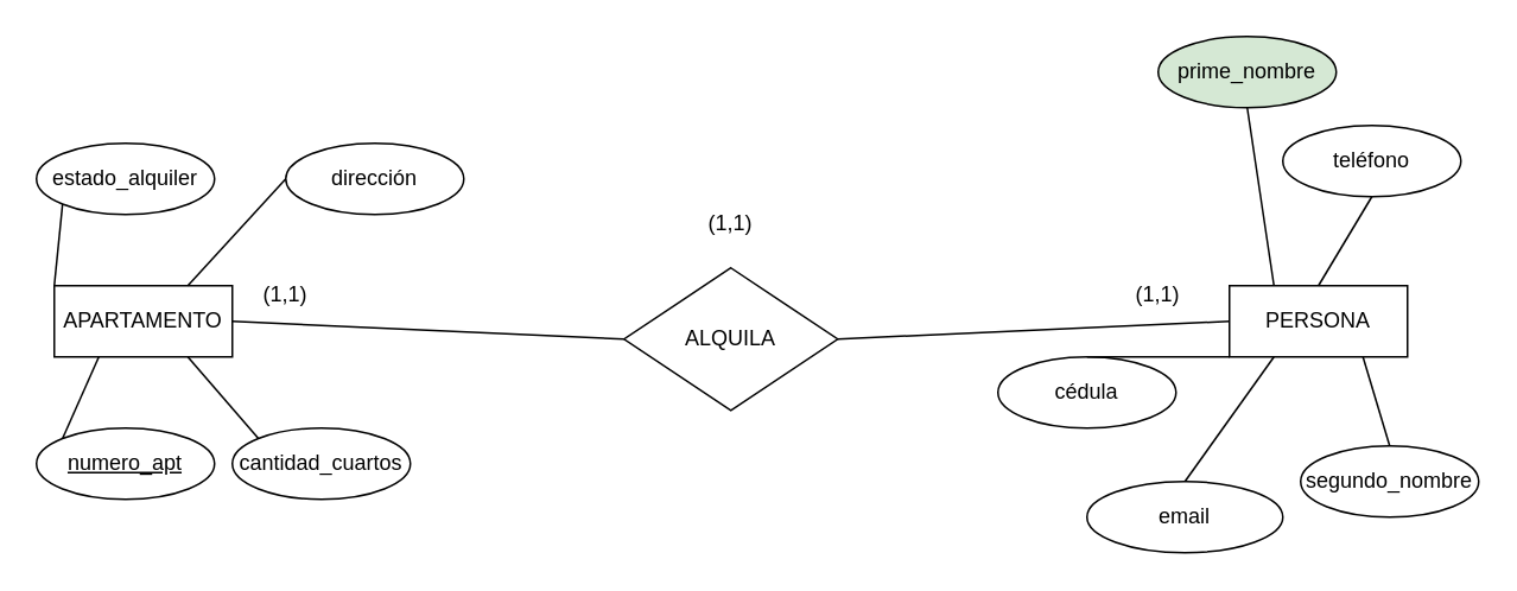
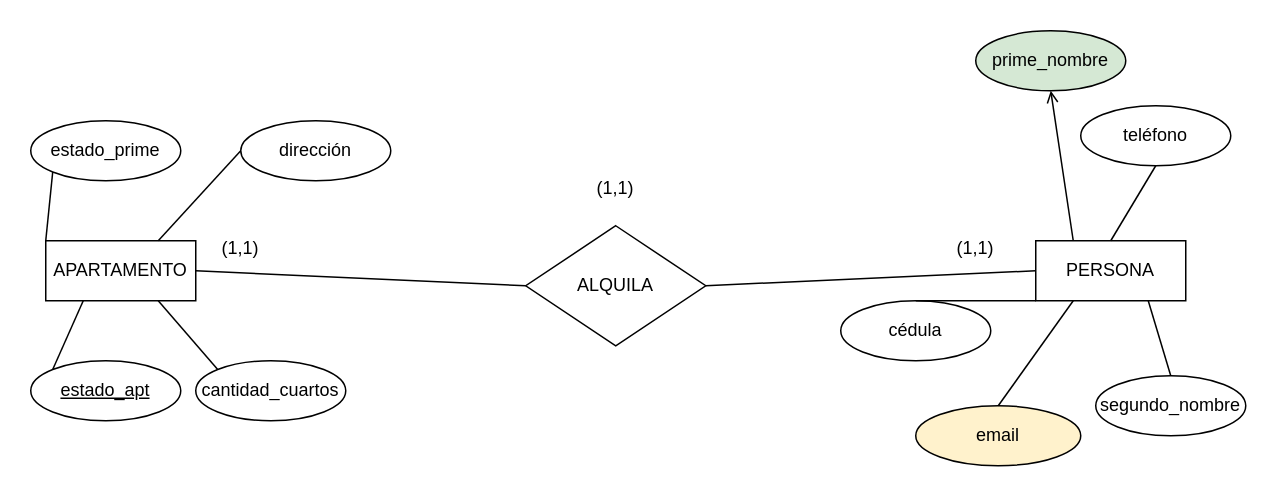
  <mxCell id="0" />
  <mxCell id="1" parent="0" />
  <mxCell id="2" value="APARTAMENTO" style="whiteSpace=wrap;html=1;align=center;" vertex="1" parent="1"><mxGeometry x="30" y="160" width="100" height="40" as="geometry" /></mxCell>
  <mxCell id="3" value="PERSONA" style="whiteSpace=wrap;html=1;align=center;" vertex="1" parent="1"><mxGeometry x="690" y="160" width="100" height="40" as="geometry" /></mxCell>
  <mxCell id="4" value="ALQUILA" style="shape=rhombus;perimeter=rhombusPerimeter;whiteSpace=wrap;html=1;align=center;" vertex="1" parent="1"><mxGeometry x="350" y="150" width="120" height="80" as="geometry" /></mxCell>
  <mxCell id="5" value="" style="endArrow=none;html=1;rounded=0;exitX=1;exitY=0.5;exitDx=0;exitDy=0;entryX=0;entryY=0.5;entryDx=0;entryDy=0;" edge="1" parent="1" source="2" target="4"><mxGeometry relative="1" as="geometry"><mxPoint x="170" y="200" as="sourcePoint" /><mxPoint x="330" y="200" as="targetPoint" /></mxGeometry></mxCell>
  <mxCell id="6" value="" style="endArrow=none;html=1;rounded=0;exitX=1;exitY=0.5;exitDx=0;exitDy=0;entryX=0;entryY=0.5;entryDx=0;entryDy=0;" edge="1" parent="1" source="4" target="3"><mxGeometry relative="1" as="geometry"><mxPoint x="160" y="330" as="sourcePoint" /><mxPoint x="320" y="330" as="targetPoint" /></mxGeometry></mxCell>
  <mxCell id="7" value="(1,1)" style="text;strokeColor=none;align=center;fillColor=none;html=1;verticalAlign=middle;whiteSpace=wrap;rounded=0;" vertex="1" parent="1"><mxGeometry x="130" y="150" width="60" height="30" as="geometry" /></mxCell>
  <mxCell id="8" value="(1,1)" style="text;strokeColor=none;align=center;fillColor=none;html=1;verticalAlign=middle;whiteSpace=wrap;rounded=0;" vertex="1" parent="1"><mxGeometry x="620" y="150" width="60" height="30" as="geometry" /></mxCell>
  <mxCell id="9" value="(1,1)" style="text;strokeColor=none;align=center;fillColor=none;html=1;verticalAlign=middle;whiteSpace=wrap;rounded=0;" vertex="1" parent="1"><mxGeometry x="380" y="110" width="60" height="30" as="geometry" /></mxCell>
- <mxCell id="10" value="numero_apt" style="ellipse;whiteSpace=wrap;html=1;align=center;fontStyle=4;" vertex="1" parent="1"><mxGeometry x="20" y="240" width="100" height="40" as="geometry" /></mxCell>
+ <mxCell id="10" value="estado_apt" style="ellipse;whiteSpace=wrap;html=1;align=center;fontStyle=4;" vertex="1" parent="1"><mxGeometry x="20" y="240" width="100" height="40" as="geometry" /></mxCell>
  <mxCell id="11" value="cantidad_cuartos" style="ellipse;whiteSpace=wrap;html=1;align=center;" vertex="1" parent="1"><mxGeometry x="130" y="240" width="100" height="40" as="geometry" /></mxCell>
- <mxCell id="12" value="estado_alquiler" style="ellipse;whiteSpace=wrap;html=1;align=center;" vertex="1" parent="1"><mxGeometry x="20" y="80" width="100" height="40" as="geometry" /></mxCell>
+ <mxCell id="12" value="estado_prime" style="ellipse;whiteSpace=wrap;html=1;align=center;" vertex="1" parent="1"><mxGeometry x="20" y="80" width="100" height="40" as="geometry" /></mxCell>
  <mxCell id="13" value="dirección" style="ellipse;whiteSpace=wrap;html=1;align=center;" vertex="1" parent="1"><mxGeometry x="160" y="80" width="100" height="40" as="geometry" /></mxCell>
  <mxCell id="14" value="" style="endArrow=none;html=1;rounded=0;entryX=0;entryY=1;entryDx=0;entryDy=0;exitX=0;exitY=0;exitDx=0;exitDy=0;" edge="1" parent="1" source="2" target="12"><mxGeometry relative="1" as="geometry"><mxPoint x="30" y="150" as="sourcePoint" /><mxPoint x="40" y="130" as="targetPoint" /></mxGeometry></mxCell>
  <mxCell id="15" value="" style="endArrow=none;html=1;rounded=0;exitX=0.75;exitY=0;exitDx=0;exitDy=0;entryX=0;entryY=0.5;entryDx=0;entryDy=0;" edge="1" parent="1" source="2" target="13"><mxGeometry relative="1" as="geometry"><mxPoint x="120" y="320" as="sourcePoint" /><mxPoint x="280" y="320" as="targetPoint" /></mxGeometry></mxCell>
  <mxCell id="16" value="" style="endArrow=none;html=1;rounded=0;exitX=0.25;exitY=1;exitDx=0;exitDy=0;entryX=0;entryY=0;entryDx=0;entryDy=0;" edge="1" parent="1" source="2" target="10"><mxGeometry relative="1" as="geometry"><mxPoint x="50" y="350" as="sourcePoint" /><mxPoint x="210" y="350" as="targetPoint" /></mxGeometry></mxCell>
  <mxCell id="17" value="" style="endArrow=none;html=1;rounded=0;exitX=0.75;exitY=1;exitDx=0;exitDy=0;entryX=0;entryY=0;entryDx=0;entryDy=0;" edge="1" parent="1" source="2" target="11"><mxGeometry relative="1" as="geometry"><mxPoint x="120" y="320" as="sourcePoint" /><mxPoint x="280" y="320" as="targetPoint" /></mxGeometry></mxCell>
  <mxCell id="18" value="cédula" style="ellipse;whiteSpace=wrap;html=1;align=center;" vertex="1" parent="1"><mxGeometry x="560" y="200" width="100" height="40" as="geometry" /></mxCell>
  <mxCell id="19" value="prime_nombre" style="ellipse;whiteSpace=wrap;html=1;align=center;fillColor=#d5e8d4;" vertex="1" parent="1"><mxGeometry x="650" y="20" width="100" height="40" as="geometry" /></mxCell>
  <mxCell id="20" value="segundo_nombre" style="ellipse;whiteSpace=wrap;html=1;align=center;" vertex="1" parent="1"><mxGeometry x="730" y="250" width="100" height="40" as="geometry" /></mxCell>
  <mxCell id="21" value="teléfono" style="ellipse;whiteSpace=wrap;html=1;align=center;" vertex="1" parent="1"><mxGeometry x="720" y="70" width="100" height="40" as="geometry" /></mxCell>
- <mxCell id="22" value="email" style="ellipse;whiteSpace=wrap;html=1;align=center;" vertex="1" parent="1"><mxGeometry x="610" y="270" width="110" height="40" as="geometry" /></mxCell>
+ <mxCell id="22" value="email" style="ellipse;whiteSpace=wrap;html=1;align=center;fillColor=#fff2cc;" vertex="1" parent="1"><mxGeometry x="610" y="270" width="110" height="40" as="geometry" /></mxCell>
  <mxCell id="23" value="" style="endArrow=none;html=1;rounded=0;entryX=0;entryY=1;entryDx=0;entryDy=0;exitX=0.5;exitY=0;exitDx=0;exitDy=0;" edge="1" parent="1" source="18" target="3"><mxGeometry relative="1" as="geometry"><mxPoint x="470" y="310" as="sourcePoint" /><mxPoint x="630" y="310" as="targetPoint" /></mxGeometry></mxCell>
- <mxCell id="24" value="" style="endArrow=none;html=1;rounded=0;exitX=0.25;exitY=0;exitDx=0;exitDy=0;entryX=0.5;entryY=1;entryDx=0;entryDy=0;" edge="1" parent="1" source="3" target="19"><mxGeometry relative="1" as="geometry"><mxPoint x="450" y="310" as="sourcePoint" /><mxPoint x="610" y="310" as="targetPoint" /></mxGeometry></mxCell>
+ <mxCell id="24" value="" style="endArrow=open;html=1;rounded=0;exitX=0.25;exitY=0;exitDx=0;exitDy=0;entryX=0.5;entryY=1;entryDx=0;entryDy=0;" edge="1" parent="1" source="3" target="19"><mxGeometry relative="1" as="geometry"><mxPoint x="450" y="310" as="sourcePoint" /><mxPoint x="610" y="310" as="targetPoint" /></mxGeometry></mxCell>
  <mxCell id="25" value="" style="endArrow=none;html=1;rounded=0;exitX=0.5;exitY=0;exitDx=0;exitDy=0;entryX=0.5;entryY=1;entryDx=0;entryDy=0;" edge="1" parent="1" source="3" target="21"><mxGeometry relative="1" as="geometry"><mxPoint x="640" y="320" as="sourcePoint" /><mxPoint x="800" y="320" as="targetPoint" /></mxGeometry></mxCell>
  <mxCell id="26" value="" style="endArrow=none;html=1;rounded=0;entryX=0.25;entryY=1;entryDx=0;entryDy=0;exitX=0.5;exitY=0;exitDx=0;exitDy=0;" edge="1" parent="1" source="22" target="3"><mxGeometry relative="1" as="geometry"><mxPoint x="510" y="260" as="sourcePoint" /><mxPoint x="670" y="260" as="targetPoint" /></mxGeometry></mxCell>
  <mxCell id="27" value="" style="endArrow=none;html=1;rounded=0;exitX=0.75;exitY=1;exitDx=0;exitDy=0;entryX=0.5;entryY=0;entryDx=0;entryDy=0;" edge="1" parent="1" source="3" target="20"><mxGeometry relative="1" as="geometry"><mxPoint x="560" y="380" as="sourcePoint" /><mxPoint x="720" y="380" as="targetPoint" /></mxGeometry></mxCell>
